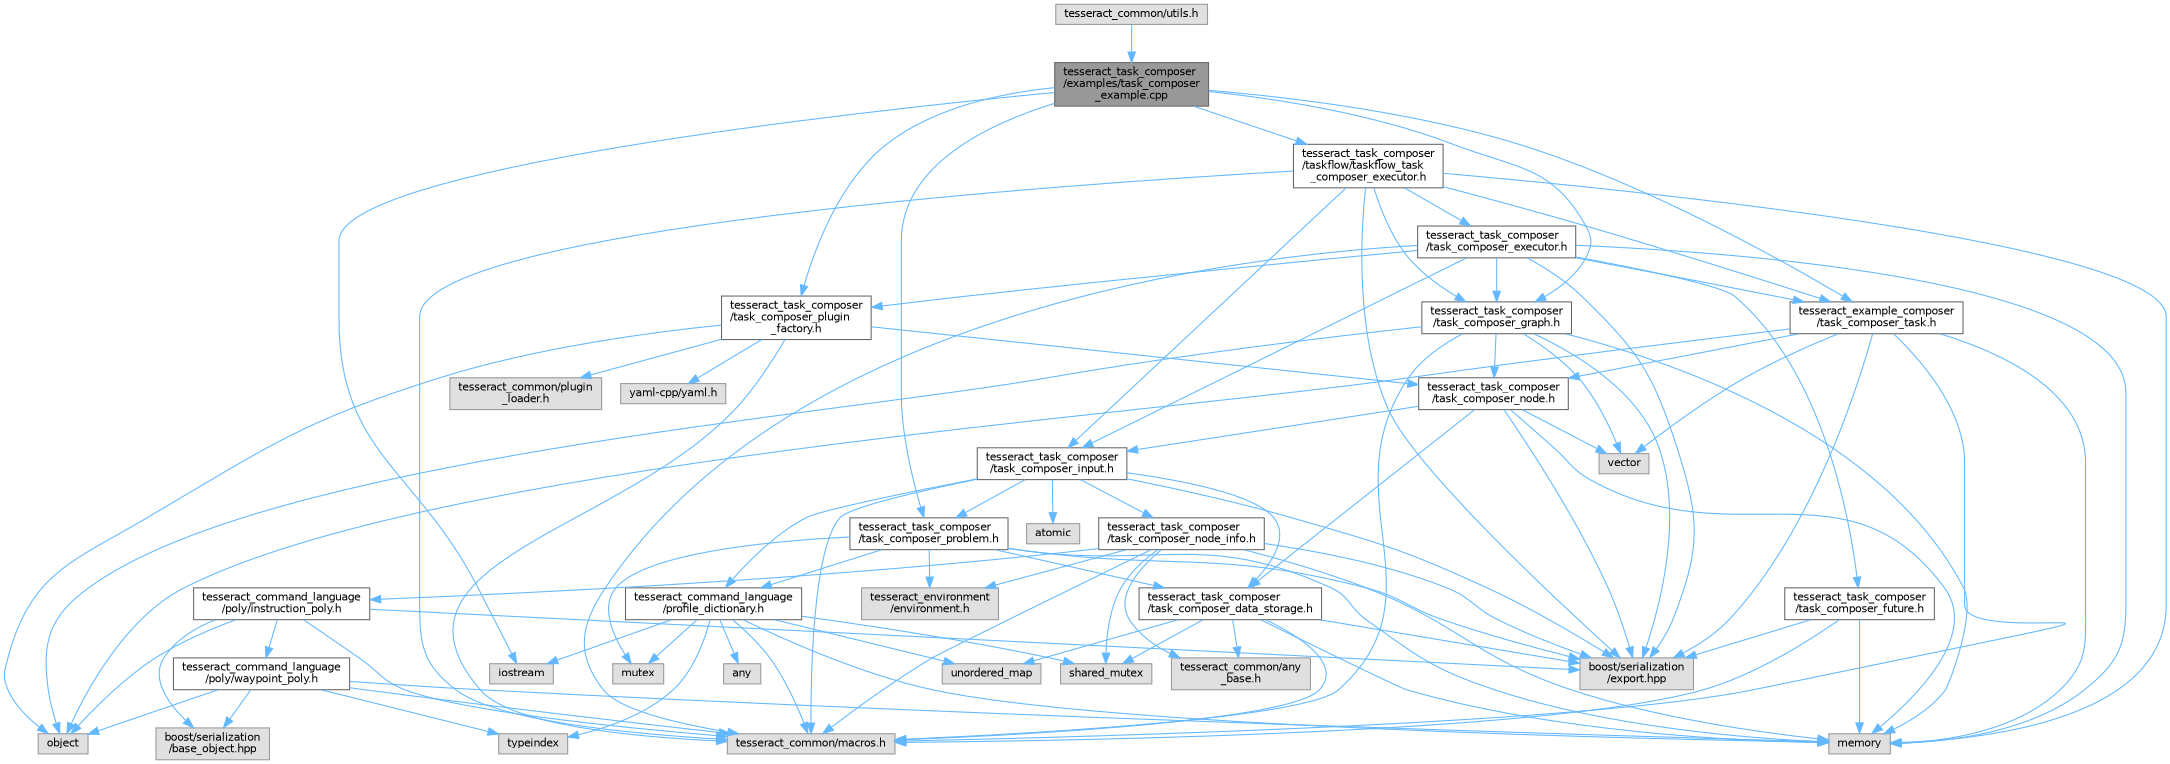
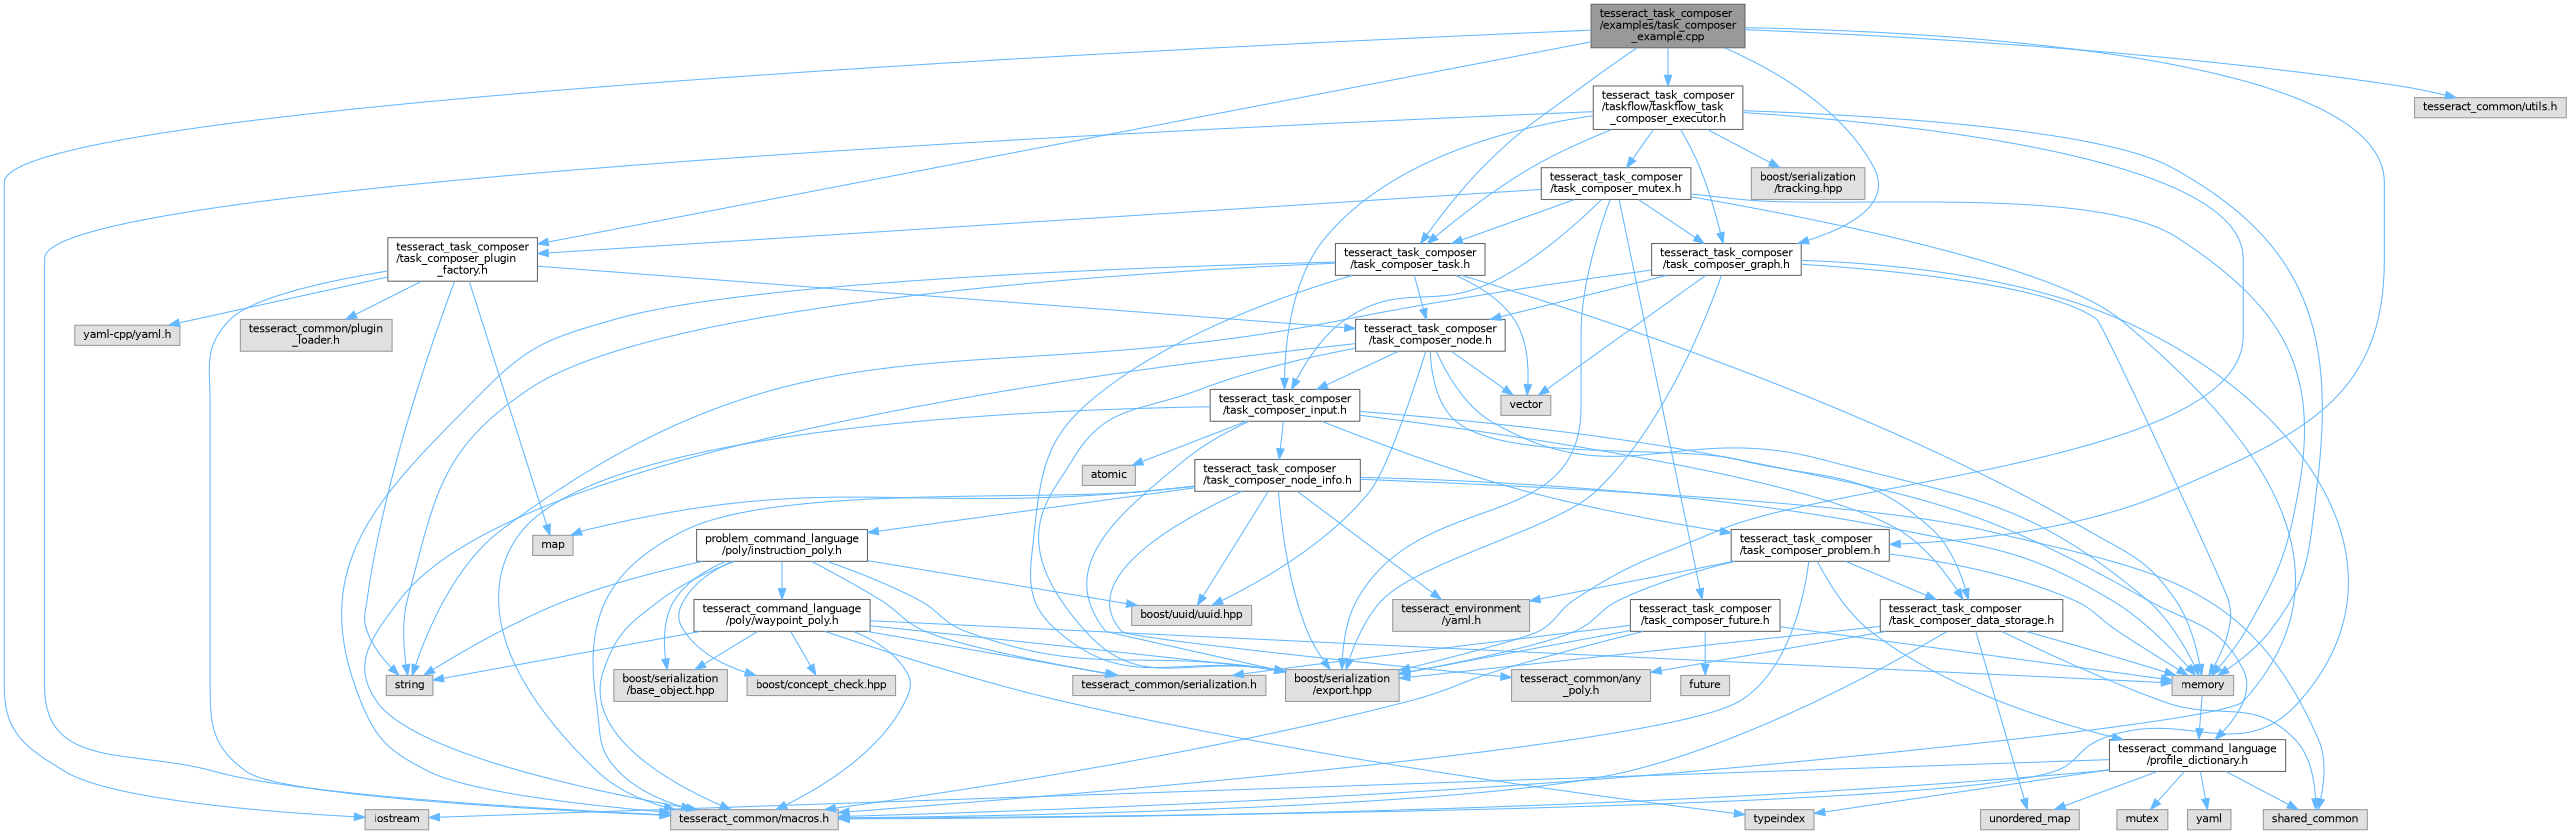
  digraph {
    node [color=grey60 fillcolor="#E0E0E0" fontname=Helvetica fontsize=10 shape=box style=filled]
    edge [color=steelblue1 fontname=Helvetica fontsize=10 labelfontname=Helvetica labelfontsize=10 style=solid]
    n1 [color=gray40 fillcolor=grey60 fontcolor=black height=0.2 label="tesseract_task_composer\l/examples/task_composer\l_example.cpp" width=0.4]
    n2 [height=0.2 label=iostream width=0.4]
    n3 [height=0.2 label="tesseract_common/utils.h" width=0.4]
    n4 [color=grey40 fillcolor=white height=0.2 label="tesseract_task_composer\l/task_composer_graph.h" width=0.4]
    n5 [color=grey40 fillcolor=white height=0.2 label="tesseract_task_composer\l/task_composer_problem.h" width=0.4]
-   n6 [color=grey40 fillcolor=white height=0.2 label="tesseract_example_composer\l/task_composer_task.h" width=0.4]
+   n6 [color=grey40 fillcolor=white height=0.2 label="tesseract_task_composer\l/task_composer_task.h" width=0.4]
    n7 [color=grey40 fillcolor=white height=0.2 label="tesseract_task_composer\l/task_composer_plugin\l_factory.h" width=0.4]
    n8 [color=grey40 fillcolor=white height=0.2 label="tesseract_task_composer\l/taskflow/taskflow_task\l_composer_executor.h" width=0.4]
    n9 [height=0.2 label="tesseract_common/macros.h" width=0.4]
-   n10 [height=0.2 label=object width=0.4]
+   n10 [height=0.2 label=string width=0.4]
    n11 [height=0.2 label=vector width=0.4]
    n12 [height=0.2 label=memory width=0.4]
    n13 [color=grey40 fillcolor=white height=0.2 label="tesseract_task_composer\l/task_composer_node.h" width=0.4]
    n14 [height=0.2 label="boost/serialization\l/export.hpp" width=0.4]
    n15 [color=grey40 fillcolor=white height=0.2 label="tesseract_task_composer\l/task_composer_data_storage.h" width=0.4]
    n16 [color=grey40 fillcolor=white height=0.2 label="tesseract_command_language\l/profile_dictionary.h" width=0.4]
-   n17 [height=0.2 label="tesseract_environment\l/environment.h" width=0.4]
+   n17 [height=0.2 label="tesseract_environment\l/yaml.h" width=0.4]
+   n18 [height=0.2 label=map width=0.4]
    n19 [height=0.2 label="yaml-cpp/yaml.h" width=0.4]
    n20 [height=0.2 label="tesseract_common/plugin\l_loader.h" width=0.4]
    n21 [color=grey40 fillcolor=white height=0.2 label="tesseract_task_composer\l/task_composer_input.h" width=0.4]
-   n22 [color=grey40 fillcolor=white height=0.2 label="tesseract_task_composer\l/task_composer_executor.h" width=0.4]
+   n22 [color=grey40 fillcolor=white height=0.2 label="tesseract_task_composer\l/task_composer_mutex.h" width=0.4]
+   n23 [height=0.2 label="boost/serialization\l/tracking.hpp" width=0.4]
+   n24 [height=0.2 label="boost/uuid/uuid.hpp" width=0.4]
    n25 [height=0.2 label=atomic width=0.4]
    n26 [color=grey40 fillcolor=white height=0.2 label="tesseract_task_composer\l/task_composer_node_info.h" width=0.4]
    n27 [height=0.2 label=unordered_map width=0.4]
-   n28 [height=0.2 label=shared_mutex width=0.4]
-   n29 [height=0.2 label="tesseract_common/any\l_base.h" width=0.4]
-   n30 [height=0.2 label=any width=0.4]
+   n28 [height=0.2 label=shared_common width=0.4]
+   n29 [height=0.2 label="tesseract_common/any\l_poly.h" width=0.4]
+   n30 [height=0.2 label=yaml width=0.4]
    n31 [height=0.2 label=typeindex width=0.4]
    n32 [height=0.2 label=mutex width=0.4]
-   n33 [color=grey40 fillcolor=white height=0.2 label="tesseract_command_language\l/poly/instruction_poly.h" width=0.4]
+   n33 [color=grey40 fillcolor=white height=0.2 label="problem_command_language\l/poly/instruction_poly.h" width=0.4]
    n34 [height=0.2 label="boost/serialization\l/base_object.hpp" width=0.4]
+   n35 [height=0.2 label="boost/concept_check.hpp" width=0.4]
    n36 [color=grey40 fillcolor=white height=0.2 label="tesseract_command_language\l/poly/waypoint_poly.h" width=0.4]
+   n37 [height=0.2 label="tesseract_common/serialization.h" width=0.4]
    n38 [color=grey40 fillcolor=white height=0.2 label="tesseract_task_composer\l/task_composer_future.h" width=0.4]
+   n39 [height=0.2 label=future width=0.4]
    n1 -> n2
-   n3 -> n1
+   n1 -> n3
    n1 -> n4
    n1 -> n5
    n1 -> n6
    n1 -> n7
    n1 -> n8
    n4 -> n9
    n4 -> n10
    n4 -> n11
    n4 -> n12
    n4 -> n13
    n4 -> n14
-   n5 -> n32
+   n5 -> n9
    n5 -> n12
    n5 -> n14
    n5 -> n15
    n5 -> n16
    n5 -> n17
    n6 -> n9
    n6 -> n10
    n6 -> n11
    n6 -> n12
    n6 -> n13
    n6 -> n14
    n7 -> n9
    n7 -> n10
    n7 -> n13
+   n7 -> n18
    n7 -> n19
    n7 -> n20
    n8 -> n4
    n8 -> n6
    n8 -> n9
    n8 -> n12
    n8 -> n14
    n8 -> n21
    n8 -> n22
+   n8 -> n23
+   n13 -> n9
    n13 -> n11
    n13 -> n12
    n13 -> n14
    n13 -> n15
    n13 -> n21
+   n13 -> n24
    n15 -> n9
    n15 -> n12
    n15 -> n14
    n15 -> n27
    n15 -> n28
    n15 -> n29
    n16 -> n2
    n16 -> n9
-   n16 -> n12
+   n12 -> n16
    n16 -> n27
    n16 -> n28
    n16 -> n30
    n16 -> n31
    n16 -> n32
    n21 -> n5
    n21 -> n9
    n21 -> n14
    n21 -> n15
    n21 -> n16
    n21 -> n25
    n21 -> n26
    n22 -> n4
    n22 -> n6
    n22 -> n7
    n22 -> n9
    n22 -> n12
    n22 -> n14
    n22 -> n21
    n22 -> n38
    n26 -> n9
    n26 -> n12
    n26 -> n14
    n26 -> n17
+   n26 -> n18
+   n26 -> n24
    n26 -> n28
    n26 -> n29
    n26 -> n33
    n33 -> n9
    n33 -> n10
    n33 -> n14
+   n33 -> n24
    n33 -> n34
+   n33 -> n35
    n33 -> n36
+   n33 -> n37
    n36 -> n9
    n36 -> n10
    n36 -> n12
+   n36 -> n14
    n36 -> n31
    n36 -> n34
+   n36 -> n35
+   n36 -> n37
    n38 -> n9
    n38 -> n12
    n38 -> n14
+   n38 -> n37
+   n38 -> n39
  }
